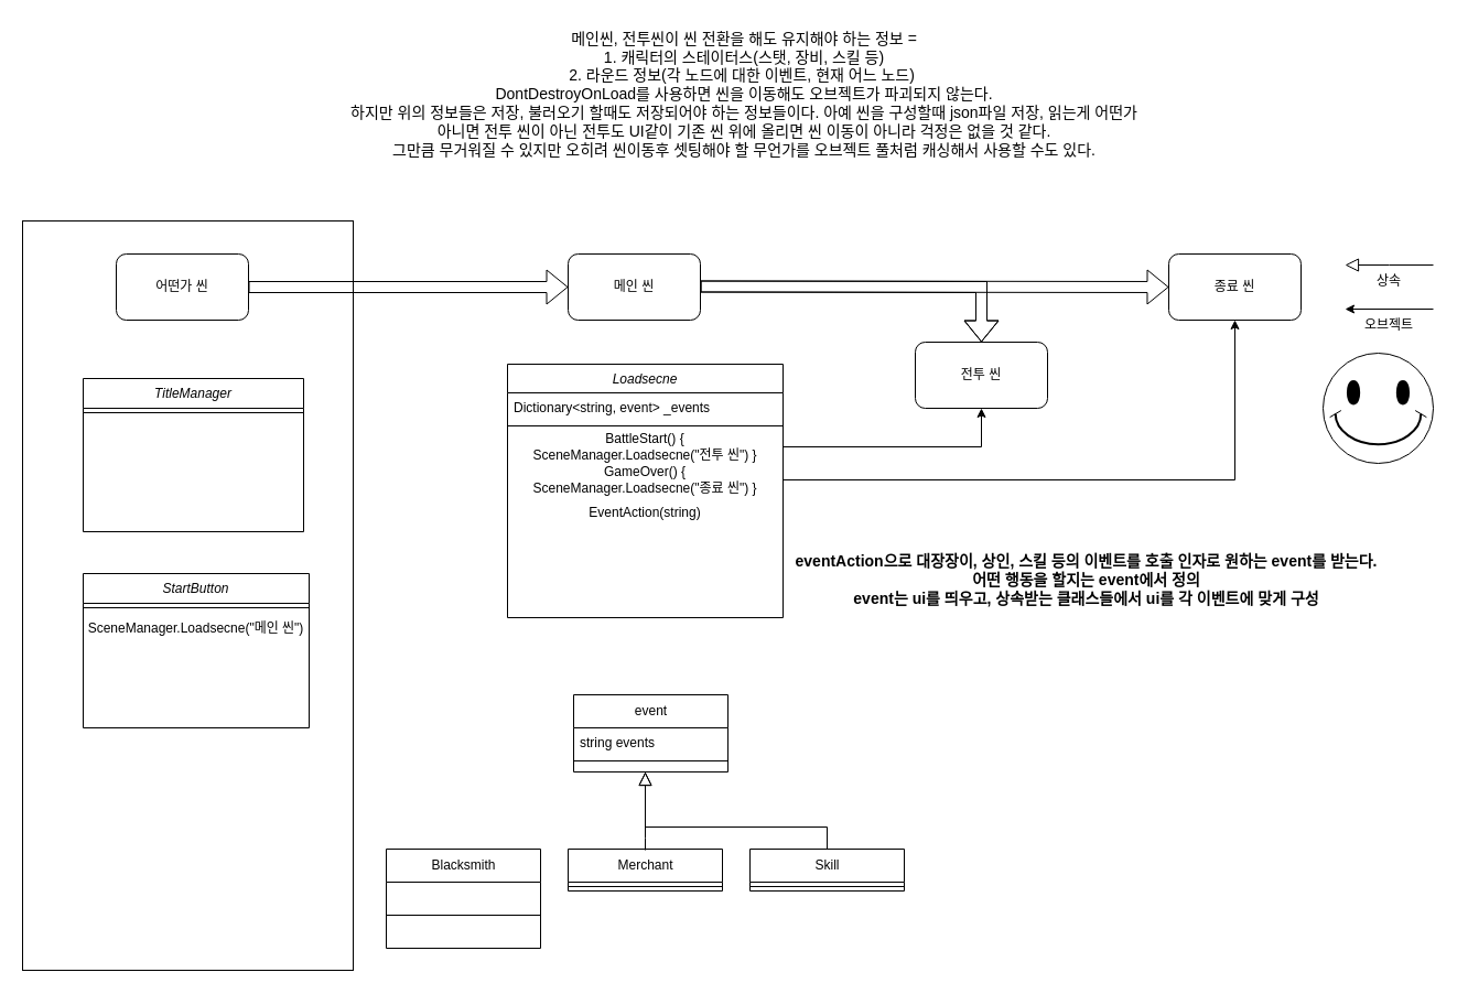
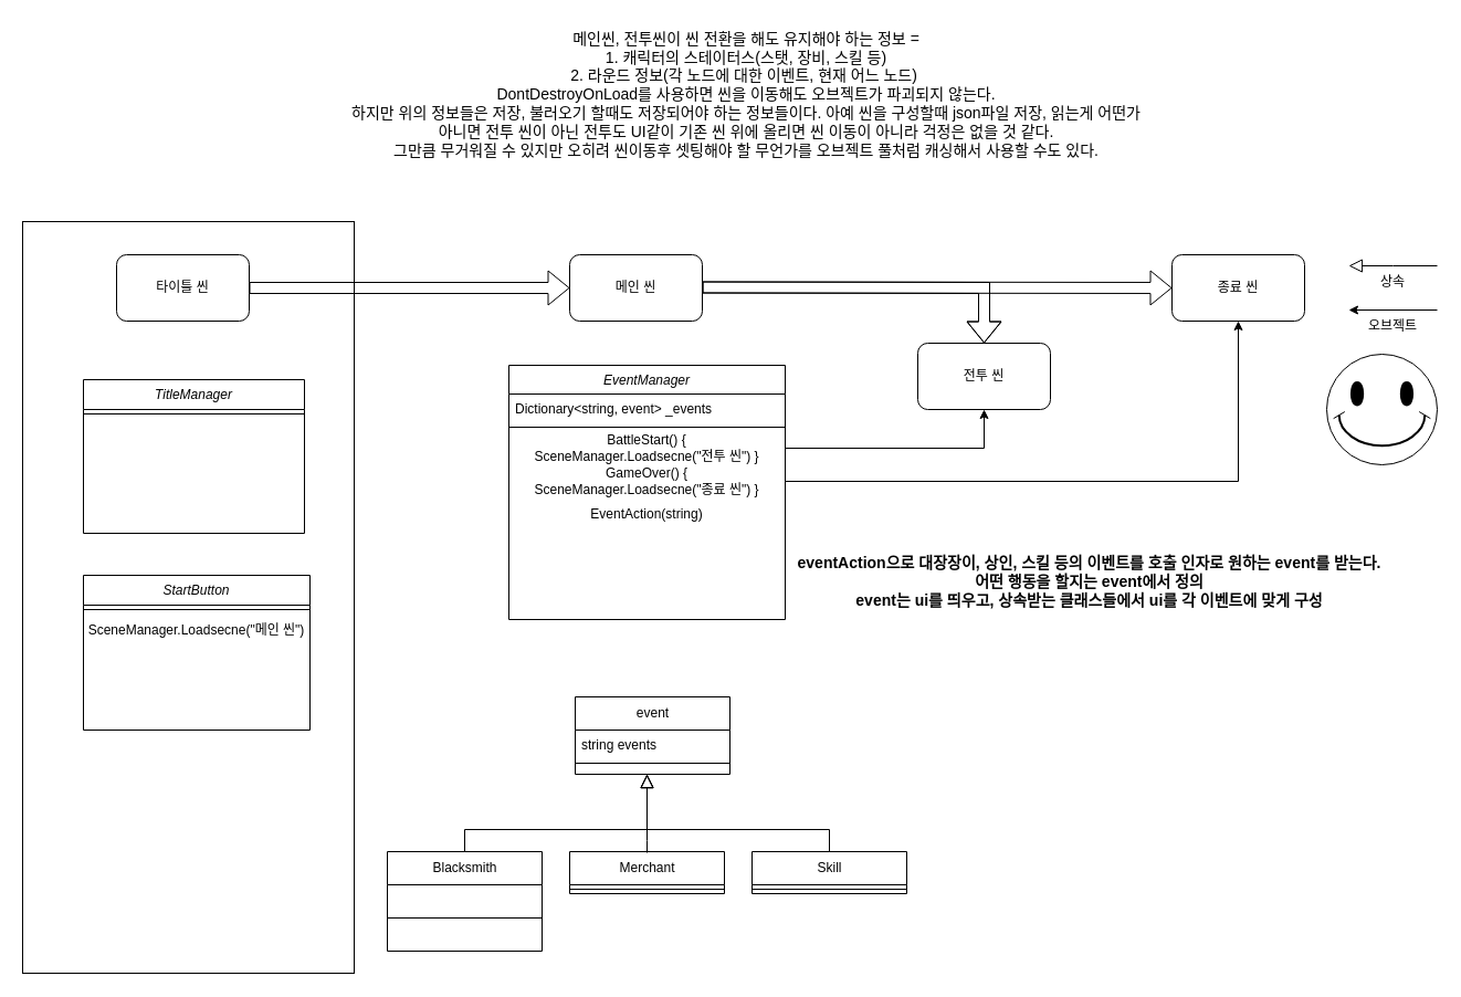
  <mxCell id="0" />
  <mxCell id="1" parent="0" />
  <mxCell id="2" value="" style="rounded=0;whiteSpace=wrap;html=1;fontFamily=Helvetica;fontSize=12;fontColor=default;fillColor=none;gradientColor=none;" parent="1" vertex="1"><mxGeometry x="20" y="200" width="300" height="680" as="geometry" /></mxCell>
- <mxCell id="3" value="Loadsecne" style="swimlane;fontStyle=2;align=center;verticalAlign=top;childLayout=stackLayout;horizontal=1;startSize=26;horizontalStack=0;resizeParent=1;resizeLast=0;collapsible=1;marginBottom=0;rounded=0;shadow=0;strokeWidth=1;" parent="1" vertex="1"><mxGeometry x="460" y="330" width="250" height="230" as="geometry"><mxRectangle x="230" y="140" width="160" height="26" as="alternateBounds" /></mxGeometry></mxCell>
+ <mxCell id="3" value="EventManager" style="swimlane;fontStyle=2;align=center;verticalAlign=top;childLayout=stackLayout;horizontal=1;startSize=26;horizontalStack=0;resizeParent=1;resizeLast=0;collapsible=1;marginBottom=0;rounded=0;shadow=0;strokeWidth=1;" parent="1" vertex="1"><mxGeometry x="460" y="330" width="250" height="230" as="geometry"><mxRectangle x="230" y="140" width="160" height="26" as="alternateBounds" /></mxGeometry></mxCell>
  <mxCell id="4" value="Dictionary&lt;string, event&gt; _events" style="text;align=left;verticalAlign=top;spacingLeft=4;spacingRight=4;overflow=hidden;rotatable=0;points=[[0,0.5],[1,0.5]];portConstraint=eastwest;" parent="3" vertex="1"><mxGeometry y="26" width="250" height="26" as="geometry" /></mxCell>
  <mxCell id="5" value="" style="line;html=1;strokeWidth=1;align=left;verticalAlign=middle;spacingTop=-1;spacingLeft=3;spacingRight=3;rotatable=0;labelPosition=right;points=[];portConstraint=eastwest;" parent="3" vertex="1"><mxGeometry y="52" width="250" height="8" as="geometry" /></mxCell>
  <mxCell id="6" value="BattleStart() {&lt;br&gt;SceneManager.Loadsecne(&quot;전투 씬&quot;) }" style="text;html=1;strokeColor=none;fillColor=none;align=center;verticalAlign=middle;whiteSpace=wrap;rounded=0;" parent="3" vertex="1"><mxGeometry y="60" width="250" height="30" as="geometry" /></mxCell>
  <mxCell id="7" value="GameOver() {&lt;br&gt;SceneManager.Loadsecne(&quot;종료 씬&quot;) }" style="text;html=1;strokeColor=none;fillColor=none;align=center;verticalAlign=middle;whiteSpace=wrap;rounded=0;" parent="3" vertex="1"><mxGeometry y="90" width="250" height="30" as="geometry" /></mxCell>
  <mxCell id="8" value="EventAction(string)" style="text;html=1;strokeColor=none;fillColor=none;align=center;verticalAlign=middle;whiteSpace=wrap;rounded=0;" parent="3" vertex="1"><mxGeometry y="120" width="250" height="30" as="geometry" /></mxCell>
  <mxCell id="9" value="" style="rounded=1;whiteSpace=wrap;html=1;" parent="1" vertex="1"><mxGeometry x="105" y="230" width="120" height="60" as="geometry" /></mxCell>
- <mxCell id="10" value="어떤가 씬" style="text;html=1;strokeColor=none;fillColor=none;align=center;verticalAlign=middle;whiteSpace=wrap;rounded=0;" parent="1" vertex="1"><mxGeometry x="105" y="230" width="120" height="60" as="geometry" /></mxCell>
+ <mxCell id="10" value="타이틀 씬" style="text;html=1;strokeColor=none;fillColor=none;align=center;verticalAlign=middle;whiteSpace=wrap;rounded=0;" parent="1" vertex="1"><mxGeometry x="105" y="230" width="120" height="60" as="geometry" /></mxCell>
  <mxCell id="11" value="" style="rounded=1;whiteSpace=wrap;html=1;" parent="1" vertex="1"><mxGeometry x="515" y="230" width="120" height="60" as="geometry" /></mxCell>
  <mxCell id="12" value="메인 씬" style="text;html=1;strokeColor=none;fillColor=none;align=center;verticalAlign=middle;whiteSpace=wrap;rounded=0;" parent="1" vertex="1"><mxGeometry x="515" y="230" width="120" height="60" as="geometry" /></mxCell>
  <mxCell id="13" value="" style="rounded=1;whiteSpace=wrap;html=1;" parent="1" vertex="1"><mxGeometry x="1060" y="230" width="120" height="60" as="geometry" /></mxCell>
  <mxCell id="14" value="종료 씬" style="text;html=1;strokeColor=none;fillColor=none;align=center;verticalAlign=middle;whiteSpace=wrap;rounded=0;" parent="1" vertex="1"><mxGeometry x="1060" y="230" width="120" height="60" as="geometry" /></mxCell>
  <mxCell id="15" value="" style="rounded=1;whiteSpace=wrap;html=1;" parent="1" vertex="1"><mxGeometry x="830" y="310" width="120" height="60" as="geometry" /></mxCell>
  <mxCell id="16" value="전투 씬" style="text;html=1;strokeColor=none;fillColor=none;align=center;verticalAlign=middle;whiteSpace=wrap;rounded=0;" parent="1" vertex="1"><mxGeometry x="830" y="310" width="120" height="60" as="geometry" /></mxCell>
  <mxCell id="17" value="TitleManager" style="swimlane;fontStyle=2;align=center;verticalAlign=top;childLayout=stackLayout;horizontal=1;startSize=27;horizontalStack=0;resizeParent=1;resizeLast=0;collapsible=1;marginBottom=0;rounded=0;shadow=0;strokeWidth=1;" parent="1" vertex="1"><mxGeometry x="75" y="343" width="200" height="139" as="geometry"><mxRectangle x="230" y="140" width="160" height="26" as="alternateBounds" /></mxGeometry></mxCell>
  <mxCell id="18" value="" style="line;html=1;strokeWidth=1;align=left;verticalAlign=middle;spacingTop=-1;spacingLeft=3;spacingRight=3;rotatable=0;labelPosition=right;points=[];portConstraint=eastwest;" parent="17" vertex="1"><mxGeometry y="27" width="200" height="8" as="geometry" /></mxCell>
  <mxCell id="19" value="StartButton" style="swimlane;fontStyle=2;align=center;verticalAlign=top;childLayout=stackLayout;horizontal=1;startSize=27;horizontalStack=0;resizeParent=1;resizeLast=0;collapsible=1;marginBottom=0;rounded=0;shadow=0;strokeWidth=1;" parent="1" vertex="1"><mxGeometry x="75" y="520" width="205" height="140" as="geometry"><mxRectangle x="230" y="140" width="160" height="26" as="alternateBounds" /></mxGeometry></mxCell>
  <mxCell id="20" value="" style="line;html=1;strokeWidth=1;align=left;verticalAlign=middle;spacingTop=-1;spacingLeft=3;spacingRight=3;rotatable=0;labelPosition=right;points=[];portConstraint=eastwest;" parent="19" vertex="1"><mxGeometry y="27" width="205" height="8" as="geometry" /></mxCell>
  <mxCell id="21" value="SceneManager.Loadsecne(&quot;메인 씬&quot;)" style="text;html=1;strokeColor=none;fillColor=none;align=center;verticalAlign=middle;whiteSpace=wrap;rounded=0;" parent="19" vertex="1"><mxGeometry y="35" width="205" height="30" as="geometry" /></mxCell>
  <mxCell id="22" style="edgeStyle=orthogonalEdgeStyle;rounded=0;orthogonalLoop=1;jettySize=auto;html=1;" parent="1" edge="1"><mxGeometry relative="1" as="geometry"><mxPoint x="1300" y="280" as="sourcePoint" /><mxPoint x="1220" y="280" as="targetPoint" /></mxGeometry></mxCell>
  <mxCell id="23" value="" style="endArrow=block;endSize=10;endFill=0;shadow=0;strokeWidth=1;rounded=0;edgeStyle=elbowEdgeStyle;elbow=vertical;" parent="1" edge="1"><mxGeometry width="160" relative="1" as="geometry"><mxPoint x="1300" y="240" as="sourcePoint" /><mxPoint x="1220" y="240" as="targetPoint" /></mxGeometry></mxCell>
  <mxCell id="24" value="오브젝트" style="text;html=1;strokeColor=none;fillColor=none;align=center;verticalAlign=middle;whiteSpace=wrap;rounded=0;fontSize=12;fontFamily=Helvetica;fontColor=default;" parent="1" vertex="1"><mxGeometry x="1220" y="280" width="80" height="30" as="geometry" /></mxCell>
  <mxCell id="25" value="상속" style="text;html=1;strokeColor=none;fillColor=none;align=center;verticalAlign=middle;whiteSpace=wrap;rounded=0;fontSize=12;fontFamily=Helvetica;fontColor=default;" parent="1" vertex="1"><mxGeometry x="1220" y="240" width="80" height="30" as="geometry" /></mxCell>
  <mxCell id="26" value="" style="shape=flexArrow;endArrow=classic;html=1;rounded=0;fontFamily=Helvetica;fontSize=12;fontColor=default;" parent="1" target="12" edge="1"><mxGeometry width="50" height="50" relative="1" as="geometry"><mxPoint x="225" y="260" as="sourcePoint" /><mxPoint x="275" y="210" as="targetPoint" /><Array as="points" /></mxGeometry></mxCell>
  <mxCell id="27" value="" style="shape=flexArrow;endArrow=classic;html=1;rounded=0;fontFamily=Helvetica;fontSize=12;fontColor=default;entryX=0;entryY=0.5;entryDx=0;entryDy=0;" parent="1" target="14" edge="1"><mxGeometry width="50" height="50" relative="1" as="geometry"><mxPoint x="635" y="259.5" as="sourcePoint" /><mxPoint x="925" y="259.5" as="targetPoint" /><Array as="points" /></mxGeometry></mxCell>
  <mxCell id="28" value="" style="shape=flexArrow;endArrow=classic;html=1;rounded=0;fontFamily=Helvetica;fontSize=12;fontColor=default;entryX=0.5;entryY=0;entryDx=0;entryDy=0;" parent="1" target="16" edge="1"><mxGeometry width="50" height="50" relative="1" as="geometry"><mxPoint x="635" y="259.5" as="sourcePoint" /><mxPoint x="1415" y="260" as="targetPoint" /><Array as="points"><mxPoint x="890" y="260" /></Array></mxGeometry></mxCell>
  <mxCell id="29" value="event" style="swimlane;fontStyle=0;childLayout=stackLayout;horizontal=1;startSize=30;fillColor=none;horizontalStack=0;resizeParent=1;resizeParentMax=0;resizeLast=0;collapsible=1;marginBottom=0;html=1;rounded=0;fontFamily=Helvetica;fontSize=12;fontColor=default;" parent="1" vertex="1"><mxGeometry x="520" y="630" width="140" height="70" as="geometry"><mxRectangle x="-360" y="-500" width="70" height="30" as="alternateBounds" /></mxGeometry></mxCell>
  <mxCell id="30" value="string events" style="text;strokeColor=none;fillColor=none;align=left;verticalAlign=top;spacingLeft=4;spacingRight=4;overflow=hidden;rotatable=0;points=[[0,0.5],[1,0.5]];portConstraint=eastwest;whiteSpace=wrap;html=1;fontSize=12;fontFamily=Helvetica;fontColor=default;" parent="29" vertex="1"><mxGeometry y="30" width="140" height="26" as="geometry" /></mxCell>
  <mxCell id="31" value="" style="line;html=1;strokeWidth=1;align=left;verticalAlign=middle;spacingTop=-1;spacingLeft=3;spacingRight=3;rotatable=0;labelPosition=right;points=[];portConstraint=eastwest;" parent="29" vertex="1"><mxGeometry y="56" width="140" height="8" as="geometry" /></mxCell>
  <mxCell id="32" value="Item 3" style="text;strokeColor=none;fillColor=none;align=left;verticalAlign=top;spacingLeft=4;spacingRight=4;overflow=hidden;rotatable=0;points=[[0,0.5],[1,0.5]];portConstraint=eastwest;whiteSpace=wrap;html=1;fontSize=12;fontFamily=Helvetica;fontColor=default;" parent="29" vertex="1"><mxGeometry y="64" width="140" height="6" as="geometry" /></mxCell>
  <mxCell id="33" value="&lt;font style=&quot;font-size: 14px;&quot;&gt;eventAction으로 대장장이, 상인, 스킬 등의 이벤트를 호출 인자로 원하는 event를 받는다.&lt;br&gt;어떤 행동을 할지는 event에서 정의&lt;br&gt;event는 ui를 띄우고, 상속받는 클래스들에서 ui를 각 이벤트에 맞게 구성&lt;/font&gt;" style="text;strokeColor=none;fillColor=none;html=1;fontSize=12;fontStyle=1;verticalAlign=middle;align=center;fontFamily=Helvetica;fontColor=default;" parent="1" vertex="1"><mxGeometry x="730" y="476" width="510" height="100" as="geometry" /></mxCell>
  <mxCell id="34" value="&lt;font style=&quot;font-size: 14px;&quot;&gt;메인씬, 전투씬이 씬 전환을 해도 유지해야 하는 정보 = &lt;br&gt;1. 캐릭터의 스테이터스(스탯, 장비, 스킬 등)&lt;br&gt;2. 라운드 정보(각 노드에 대한 이벤트, 현재 어느 노드)&amp;nbsp;&lt;br&gt;DontDestroyOnLoad를 사용하면 씬을 이동해도 오브젝트가 파괴되지 않는다.&lt;br&gt;하지만 위의 정보들은 저장, 불러오기 할때도 저장되어야 하는 정보들이다. 아예 씬을 구성할때 json파일 저장, 읽는게 어떤가&lt;br&gt;아니면 전투 씬이 아닌 전투도 UI같이 기존 씬 위에 올리면 씬 이동이 아니라 걱정은 없을 것 같다.&lt;br&gt;그만큼 무거워질 수 있지만 오히려 씬이동후 셋팅해야 할 무언가를 오브젝트 풀처럼 캐싱해서 사용할 수도 있다.&lt;br&gt;&lt;/font&gt;" style="text;html=1;strokeColor=none;fillColor=none;align=center;verticalAlign=middle;whiteSpace=wrap;rounded=0;" parent="1" vertex="1"><mxGeometry x="310" y="20" width="730" height="130" as="geometry" /></mxCell>
+ <mxCell id="35" value="" style="endArrow=block;endSize=10;endFill=0;shadow=0;strokeWidth=1;rounded=0;edgeStyle=elbowEdgeStyle;elbow=vertical;exitX=0.5;exitY=0;exitDx=0;exitDy=0;entryX=0.464;entryY=1.026;entryDx=0;entryDy=0;entryPerimeter=0;" parent="1" source="36" target="32" edge="1"><mxGeometry width="160" relative="1" as="geometry"><mxPoint x="480" y="766" as="sourcePoint" /><mxPoint x="560" y="760" as="targetPoint" /><Array as="points"><mxPoint x="530" y="750" /></Array></mxGeometry></mxCell>
  <mxCell id="36" value="Blacksmith" style="swimlane;fontStyle=0;childLayout=stackLayout;horizontal=1;startSize=30;fillColor=none;horizontalStack=0;resizeParent=1;resizeParentMax=0;resizeLast=0;collapsible=1;marginBottom=0;html=1;rounded=0;fontFamily=Helvetica;fontSize=12;fontColor=default;" parent="1" vertex="1"><mxGeometry x="350" y="770" width="140" height="90" as="geometry"><mxRectangle x="-360" y="-500" width="70" height="30" as="alternateBounds" /></mxGeometry></mxCell>
  <mxCell id="37" value="" style="line;html=1;strokeWidth=1;align=left;verticalAlign=middle;spacingTop=-1;spacingLeft=3;spacingRight=3;rotatable=0;labelPosition=right;points=[];portConstraint=eastwest;" parent="36" vertex="1"><mxGeometry y="30" width="140" height="60" as="geometry" /></mxCell>
  <mxCell id="38" value="Merchant" style="swimlane;fontStyle=0;childLayout=stackLayout;horizontal=1;startSize=30;fillColor=none;horizontalStack=0;resizeParent=1;resizeParentMax=0;resizeLast=0;collapsible=1;marginBottom=0;html=1;rounded=0;fontFamily=Helvetica;fontSize=12;fontColor=default;" parent="1" vertex="1"><mxGeometry x="515" y="770" width="140" height="38" as="geometry"><mxRectangle x="-360" y="-500" width="70" height="30" as="alternateBounds" /></mxGeometry></mxCell>
  <mxCell id="39" value="" style="line;html=1;strokeWidth=1;align=left;verticalAlign=middle;spacingTop=-1;spacingLeft=3;spacingRight=3;rotatable=0;labelPosition=right;points=[];portConstraint=eastwest;" parent="38" vertex="1"><mxGeometry y="30" width="140" height="8" as="geometry" /></mxCell>
  <mxCell id="40" value="" style="endArrow=block;endSize=10;endFill=0;shadow=0;strokeWidth=1;rounded=0;edgeStyle=elbowEdgeStyle;elbow=vertical;exitX=0.5;exitY=0;exitDx=0;exitDy=0;" parent="1" edge="1"><mxGeometry width="160" relative="1" as="geometry"><mxPoint x="585" y="771" as="sourcePoint" /><mxPoint x="585" y="700" as="targetPoint" /><Array as="points"><mxPoint y="760" x="820" /></Array></mxGeometry></mxCell>
  <mxCell id="41" value="" style="endArrow=block;endSize=10;endFill=0;shadow=0;strokeWidth=1;rounded=0;edgeStyle=elbowEdgeStyle;elbow=vertical;" parent="1" edge="1"><mxGeometry width="160" relative="1" as="geometry"><mxPoint x="750" y="770" as="sourcePoint" /><mxPoint x="585" y="700" as="targetPoint" /><Array as="points"><mxPoint x="530" y="750" /></Array></mxGeometry></mxCell>
  <mxCell id="42" value="Skill" style="swimlane;fontStyle=0;childLayout=stackLayout;horizontal=1;startSize=30;fillColor=none;horizontalStack=0;resizeParent=1;resizeParentMax=0;resizeLast=0;collapsible=1;marginBottom=0;html=1;rounded=0;fontFamily=Helvetica;fontSize=12;fontColor=default;" parent="1" vertex="1"><mxGeometry x="680" y="770" width="140" height="38" as="geometry"><mxRectangle x="-360" y="-500" width="70" height="30" as="alternateBounds" /></mxGeometry></mxCell>
  <mxCell id="43" value="" style="line;html=1;strokeWidth=1;align=left;verticalAlign=middle;spacingTop=-1;spacingLeft=3;spacingRight=3;rotatable=0;labelPosition=right;points=[];portConstraint=eastwest;" parent="42" vertex="1"><mxGeometry y="30" width="140" height="8" as="geometry" /></mxCell>
  <mxCell id="44" value="" style="verticalLabelPosition=bottom;verticalAlign=top;html=1;shape=mxgraph.basic.smiley" parent="1" vertex="1"><mxGeometry x="1200" y="320" width="100" height="100" as="geometry" /></mxCell>
  <mxCell id="45" style="edgeStyle=orthogonalEdgeStyle;rounded=0;orthogonalLoop=1;jettySize=auto;html=1;" parent="1" source="6" target="16" edge="1"><mxGeometry relative="1" as="geometry" /></mxCell>
  <mxCell id="46" style="edgeStyle=orthogonalEdgeStyle;rounded=0;orthogonalLoop=1;jettySize=auto;html=1;" parent="1" source="7" target="14" edge="1"><mxGeometry relative="1" as="geometry" /></mxCell>
